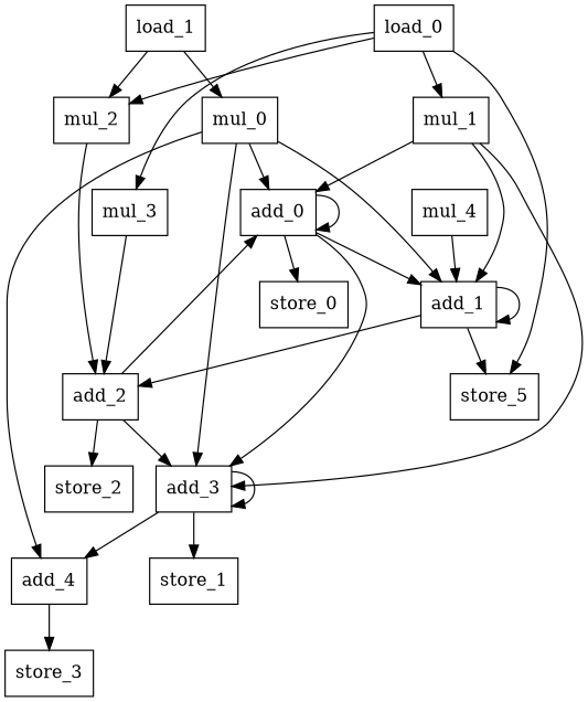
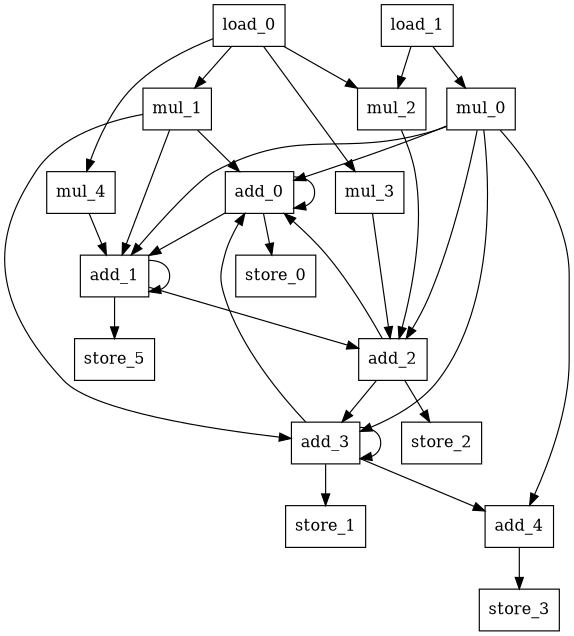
  digraph {
    node [shape=rectangle]
    n1 [label=add_0]
    n2 [label=add_1]
    n3 [label=add_3]
    n4 [label=store_0]
    n5 [label=add_2]
    n6 [label=store_5]
    n7 [label=add_4]
    n8 [label=store_1]
    n9 [label=store_2]
    n10 [label=store_3]
    n11 [label=mul_0]
    n12 [label=mul_1]
    n13 [label=mul_2]
    n14 [label=mul_3]
    n15 [label=mul_4]
    n16 [label=load_0]
    n17 [label=load_1]
    n1 -> n1
    n1 -> n2
-   n1 -> n3
+   n3 -> n1
    n1 -> n4
    n2 -> n2
    n2 -> n5
    n2 -> n6
    n3 -> n3
    n3 -> n7
    n3 -> n8
    n5 -> n1
    n5 -> n3
    n5 -> n9
    n7 -> n10
    n11 -> n1
    n11 -> n2
    n11 -> n3
+   n11 -> n5
    n11 -> n7
    n12 -> n1
    n12 -> n2
    n12 -> n3
    n13 -> n5
    n14 -> n5
    n15 -> n2
    n16 -> n12
    n16 -> n13
    n16 -> n14
-   n16 -> n6
+   n16 -> n15
    n17 -> n11
    n17 -> n13
  }
